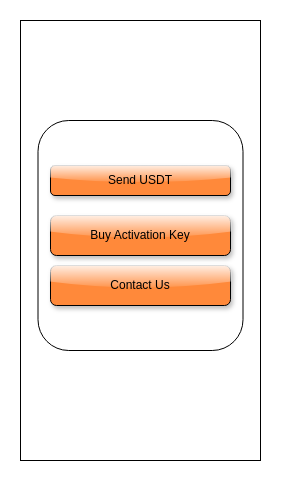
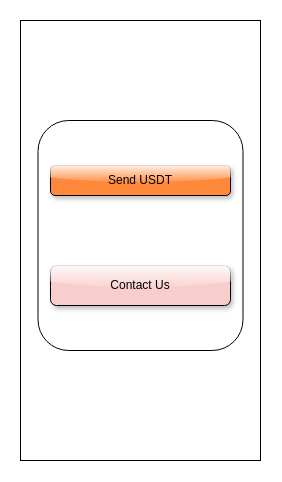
  <mxCell id="0" />
  <mxCell id="1" parent="0" />
  <mxCell id="2" value="" style="group;fillColor=none;" vertex="1" connectable="0" parent="1"><mxGeometry x="20" y="20" width="240" height="440" as="geometry" /></mxCell>
  <mxCell id="3" value="" style="rounded=0;whiteSpace=wrap;html=1;" vertex="1" parent="2"><mxGeometry width="240" height="440" as="geometry" /></mxCell>
  <mxCell id="4" value="" style="rounded=1;whiteSpace=wrap;html=1;" vertex="1" parent="2"><mxGeometry x="17.5" y="100" width="205" height="230" as="geometry" /></mxCell>
  <mxCell id="5" value="Send USDT" style="rounded=1;whiteSpace=wrap;html=1;fillColor=#FF893A;glass=1;shadow=1;" vertex="1" parent="2"><mxGeometry x="30" y="145" width="180" height="30" as="geometry" /></mxCell>
- <mxCell id="6" value="Buy Activation Key" style="rounded=1;whiteSpace=wrap;html=1;fillColor=#FF893A;glass=1;shadow=1;" vertex="1" parent="2"><mxGeometry x="30" y="195" width="180" height="40" as="geometry" /></mxCell>
- <mxCell id="7" value="Contact Us" style="rounded=1;whiteSpace=wrap;html=1;fillColor=#FF893A;glass=1;shadow=1;" vertex="1" parent="2"><mxGeometry x="30" y="245" width="180" height="40" as="geometry" /></mxCell>
+ <mxCell id="7" value="Contact Us" style="rounded=1;whiteSpace=wrap;html=1;fillColor=#f8cecc;glass=1;shadow=1;" vertex="1" parent="2"><mxGeometry x="30" y="245" width="180" height="40" as="geometry" /></mxCell>
